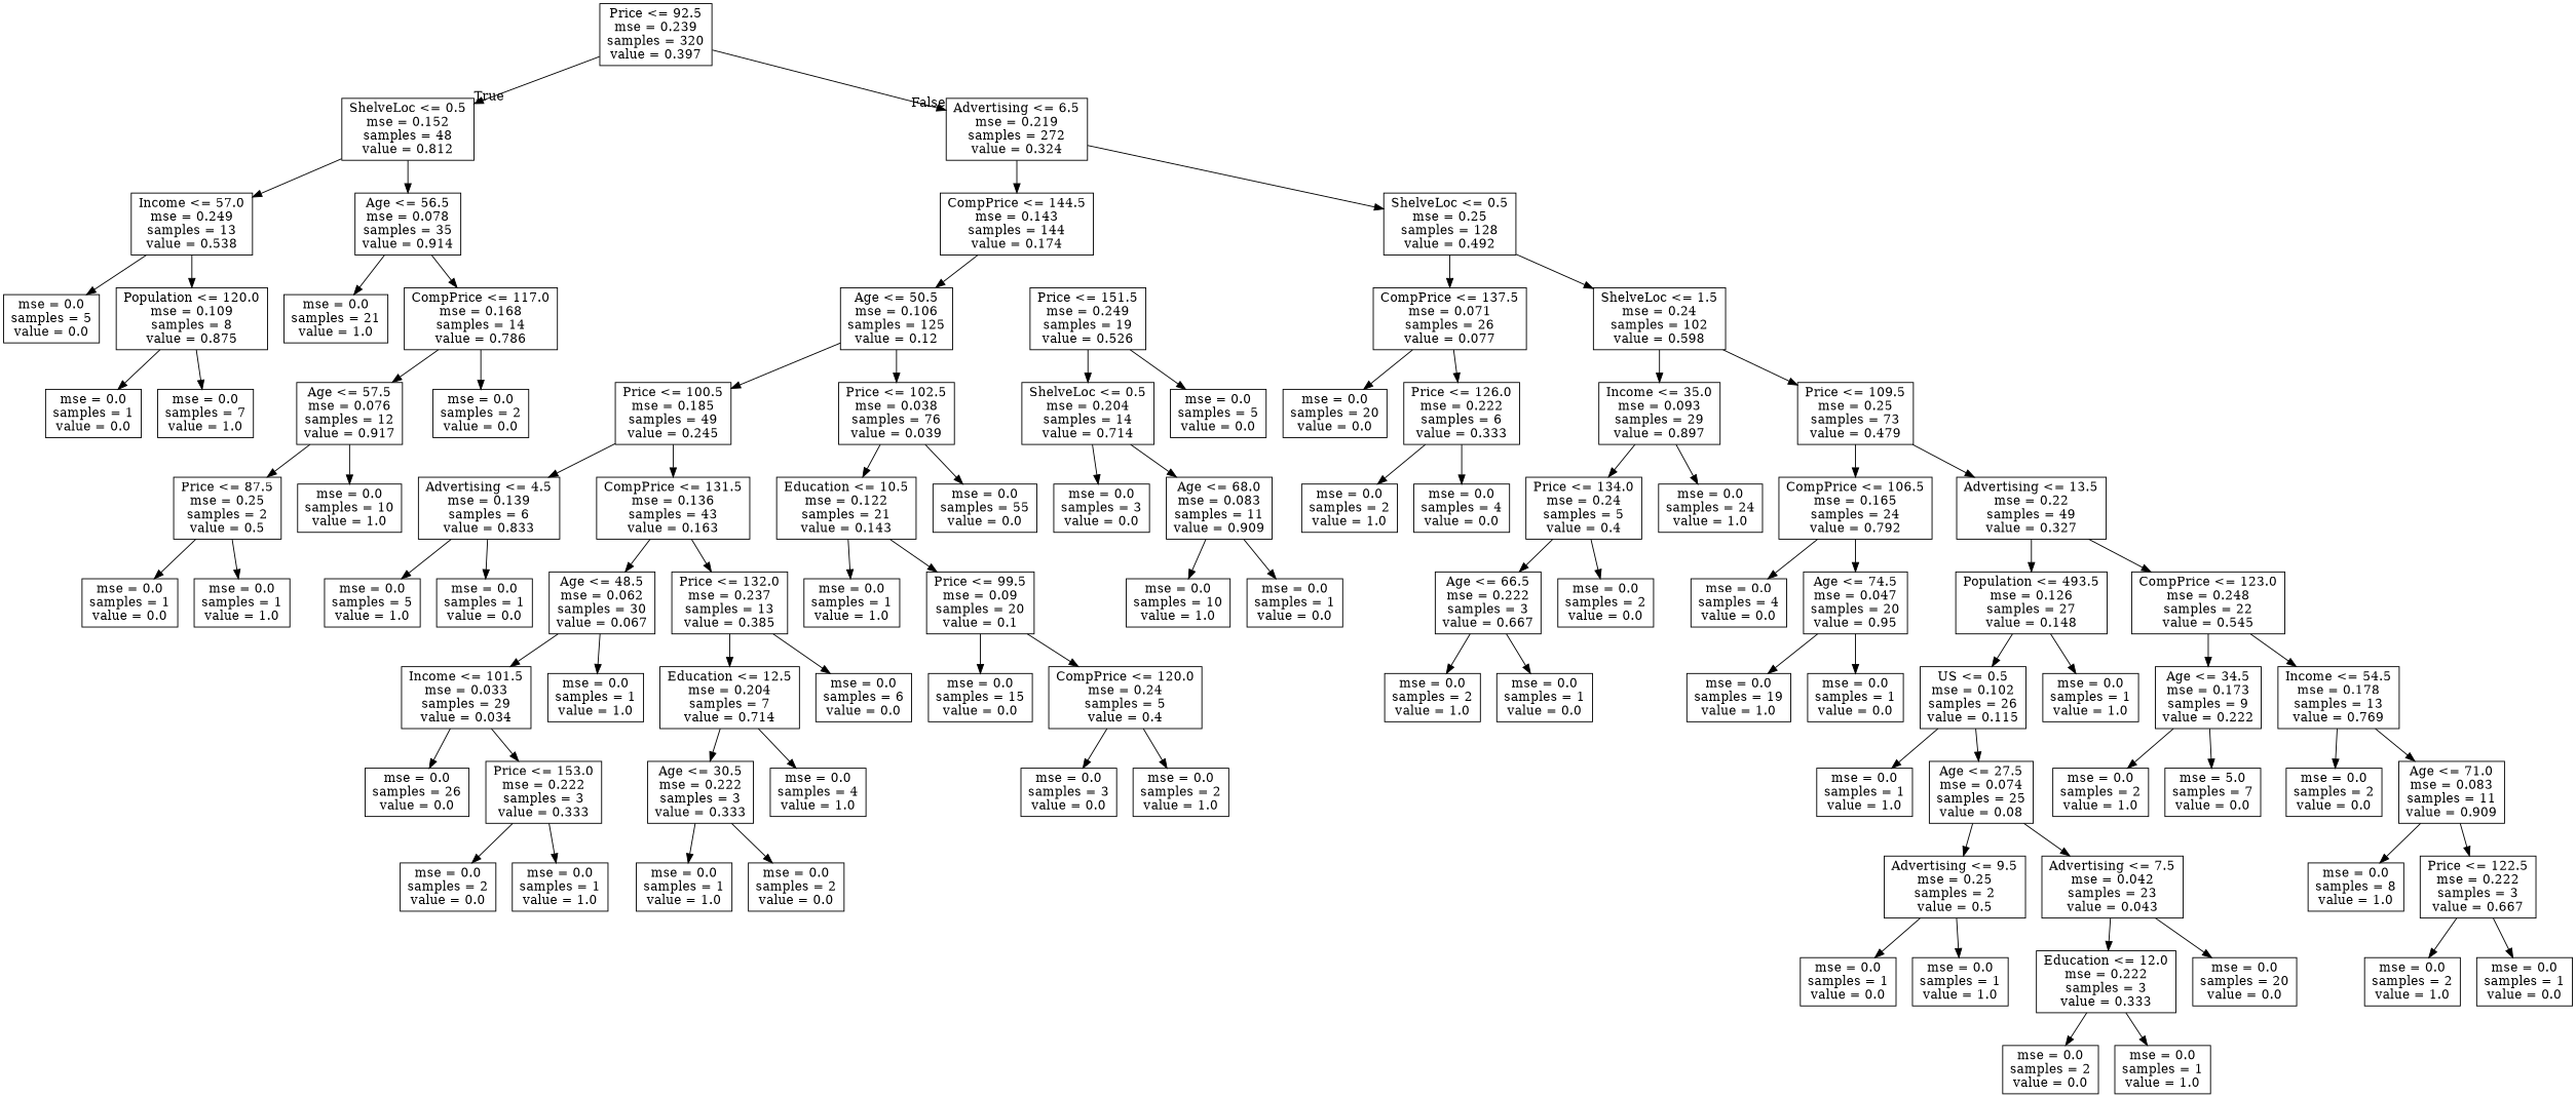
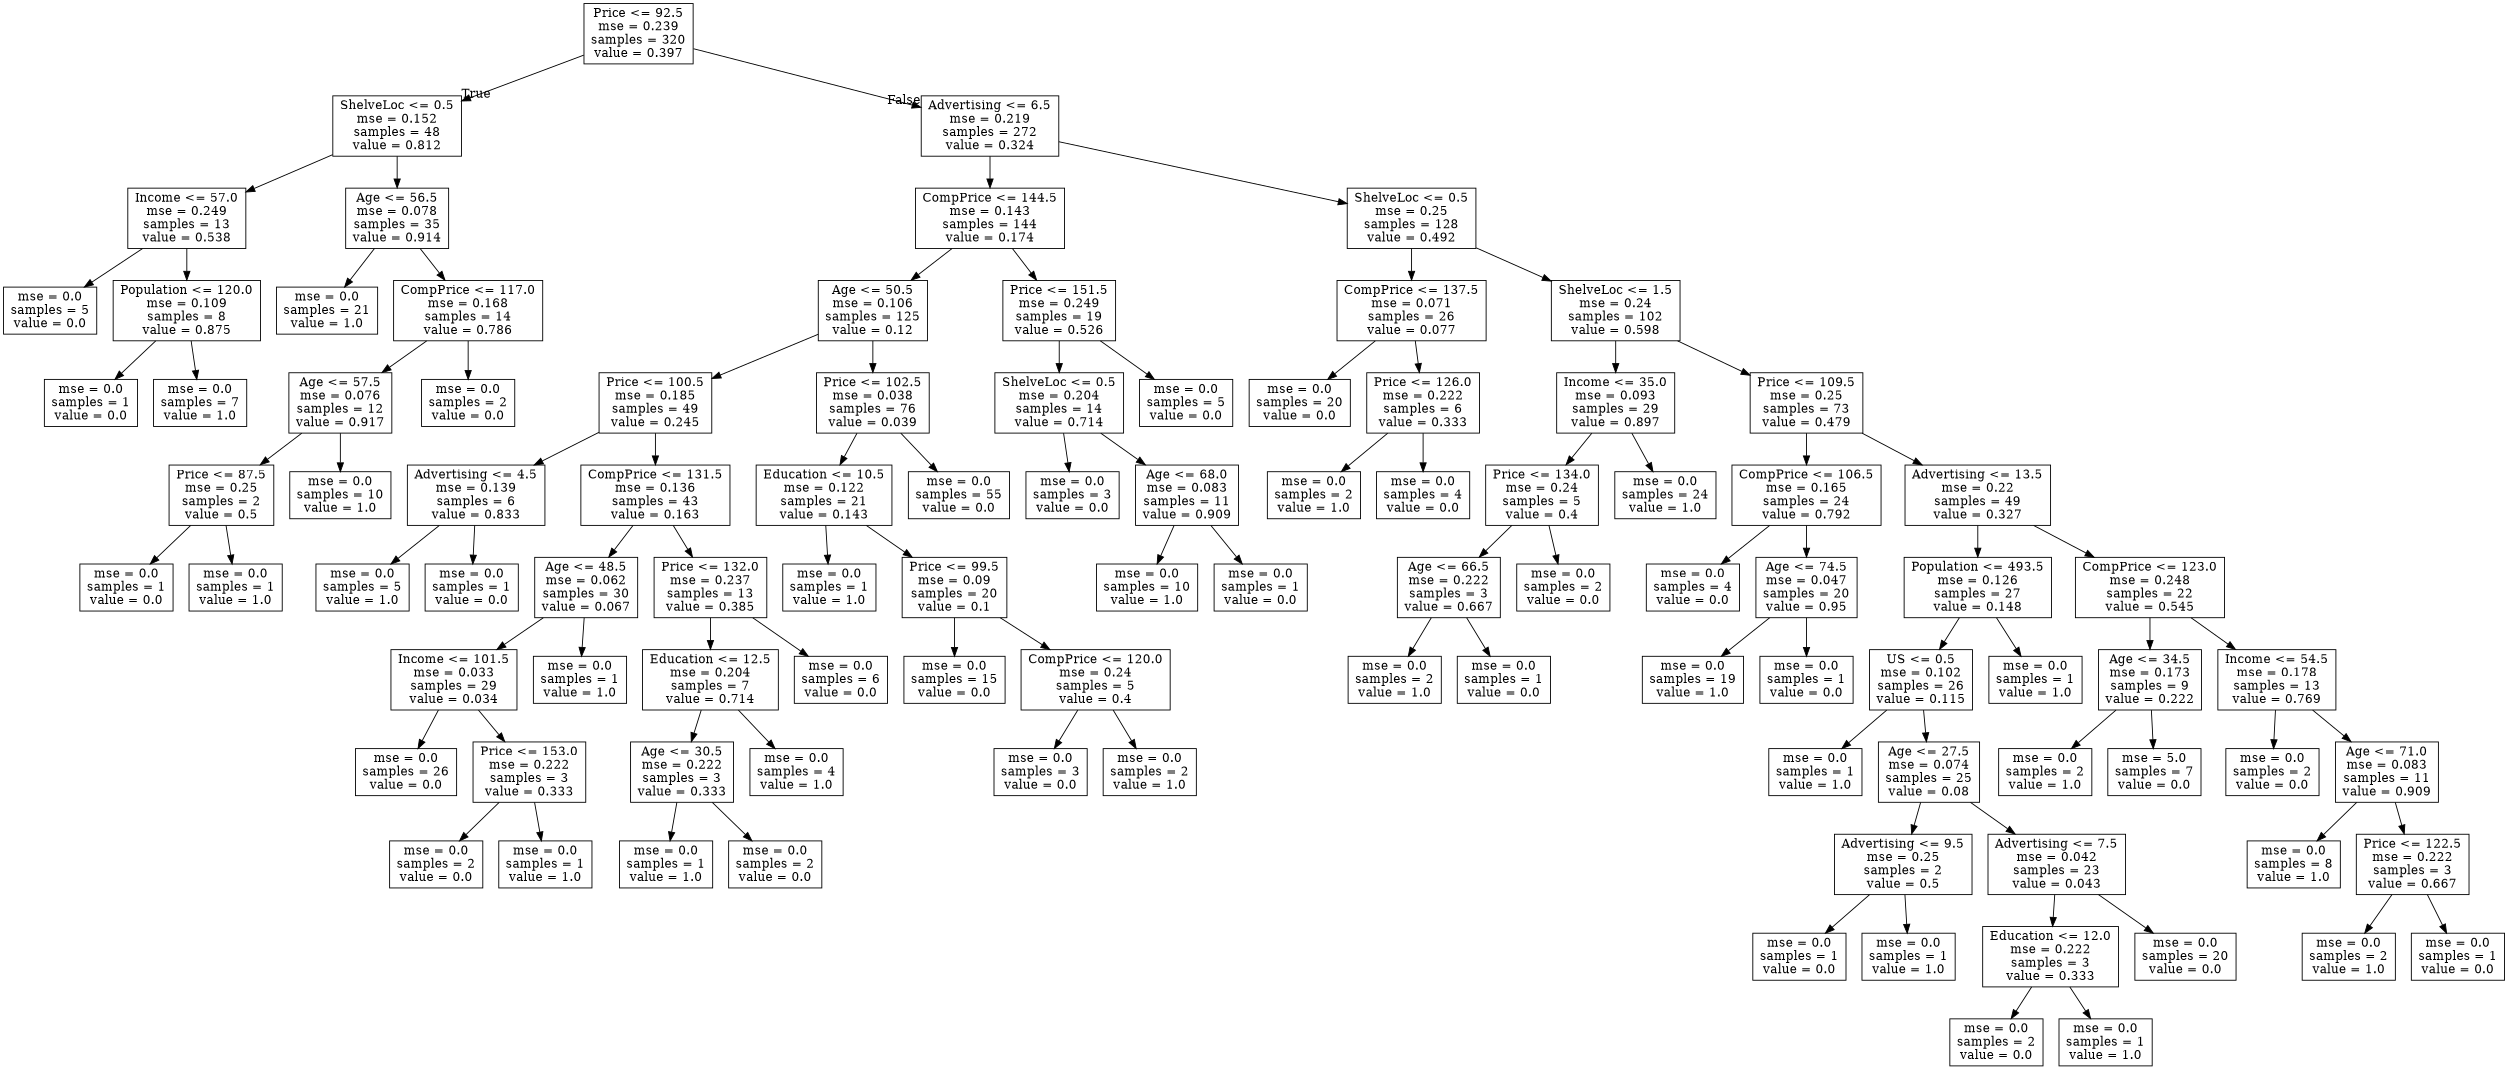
  digraph {
    node [shape=box]
    n1 [label="Price <= 92.5\nmse = 0.239\nsamples = 320\nvalue = 0.397"]
    n2 [label="ShelveLoc <= 0.5\nmse = 0.152\nsamples = 48\nvalue = 0.812"]
    n3 [label="Advertising <= 6.5\nmse = 0.219\nsamples = 272\nvalue = 0.324"]
    n4 [label="Income <= 57.0\nmse = 0.249\nsamples = 13\nvalue = 0.538"]
    n5 [label="Age <= 56.5\nmse = 0.078\nsamples = 35\nvalue = 0.914"]
    n6 [label="CompPrice <= 144.5\nmse = 0.143\nsamples = 144\nvalue = 0.174"]
    n7 [label="ShelveLoc <= 0.5\nmse = 0.25\nsamples = 128\nvalue = 0.492"]
    n8 [label="mse = 0.0\nsamples = 5\nvalue = 0.0"]
    n9 [label="Population <= 120.0\nmse = 0.109\nsamples = 8\nvalue = 0.875"]
    n10 [label="mse = 0.0\nsamples = 21\nvalue = 1.0"]
    n11 [label="CompPrice <= 117.0\nmse = 0.168\nsamples = 14\nvalue = 0.786"]
    n12 [label="mse = 0.0\nsamples = 1\nvalue = 0.0"]
    n13 [label="mse = 0.0\nsamples = 7\nvalue = 1.0"]
    n14 [label="Age <= 57.5\nmse = 0.076\nsamples = 12\nvalue = 0.917"]
    n15 [label="mse = 0.0\nsamples = 2\nvalue = 0.0"]
    n16 [label="Price <= 87.5\nmse = 0.25\nsamples = 2\nvalue = 0.5"]
    n17 [label="mse = 0.0\nsamples = 10\nvalue = 1.0"]
    n18 [label="mse = 0.0\nsamples = 1\nvalue = 0.0"]
    n19 [label="mse = 0.0\nsamples = 1\nvalue = 1.0"]
    n20 [label="Age <= 50.5\nmse = 0.106\nsamples = 125\nvalue = 0.12"]
    n21 [label="Price <= 151.5\nmse = 0.249\nsamples = 19\nvalue = 0.526"]
    n22 [label="CompPrice <= 137.5\nmse = 0.071\nsamples = 26\nvalue = 0.077"]
    n23 [label="ShelveLoc <= 1.5\nmse = 0.24\nsamples = 102\nvalue = 0.598"]
    n24 [label="Price <= 100.5\nmse = 0.185\nsamples = 49\nvalue = 0.245"]
    n25 [label="Price <= 102.5\nmse = 0.038\nsamples = 76\nvalue = 0.039"]
    n26 [label="ShelveLoc <= 0.5\nmse = 0.204\nsamples = 14\nvalue = 0.714"]
    n27 [label="mse = 0.0\nsamples = 5\nvalue = 0.0"]
    n28 [label="Advertising <= 4.5\nmse = 0.139\nsamples = 6\nvalue = 0.833"]
    n29 [label="CompPrice <= 131.5\nmse = 0.136\nsamples = 43\nvalue = 0.163"]
    n30 [label="Education <= 10.5\nmse = 0.122\nsamples = 21\nvalue = 0.143"]
    n31 [label="mse = 0.0\nsamples = 55\nvalue = 0.0"]
    n32 [label="mse = 0.0\nsamples = 5\nvalue = 1.0"]
    n33 [label="mse = 0.0\nsamples = 1\nvalue = 0.0"]
    n34 [label="Age <= 48.5\nmse = 0.062\nsamples = 30\nvalue = 0.067"]
    n35 [label="Price <= 132.0\nmse = 0.237\nsamples = 13\nvalue = 0.385"]
    n36 [label="Income <= 101.5\nmse = 0.033\nsamples = 29\nvalue = 0.034"]
    n37 [label="mse = 0.0\nsamples = 1\nvalue = 1.0"]
    n38 [label="Education <= 12.5\nmse = 0.204\nsamples = 7\nvalue = 0.714"]
    n39 [label="mse = 0.0\nsamples = 6\nvalue = 0.0"]
    n40 [label="mse = 0.0\nsamples = 26\nvalue = 0.0"]
    n41 [label="Price <= 153.0\nmse = 0.222\nsamples = 3\nvalue = 0.333"]
    n42 [label="mse = 0.0\nsamples = 2\nvalue = 0.0"]
    n43 [label="mse = 0.0\nsamples = 1\nvalue = 1.0"]
    n44 [label="Age <= 30.5\nmse = 0.222\nsamples = 3\nvalue = 0.333"]
    n45 [label="mse = 0.0\nsamples = 4\nvalue = 1.0"]
    n46 [label="mse = 0.0\nsamples = 1\nvalue = 1.0"]
    n47 [label="mse = 0.0\nsamples = 2\nvalue = 0.0"]
    n48 [label="mse = 0.0\nsamples = 1\nvalue = 1.0"]
    n49 [label="Price <= 99.5\nmse = 0.09\nsamples = 20\nvalue = 0.1"]
    n50 [label="mse = 0.0\nsamples = 15\nvalue = 0.0"]
    n51 [label="CompPrice <= 120.0\nmse = 0.24\nsamples = 5\nvalue = 0.4"]
    n52 [label="mse = 0.0\nsamples = 3\nvalue = 0.0"]
    n53 [label="mse = 0.0\nsamples = 2\nvalue = 1.0"]
    n54 [label="mse = 0.0\nsamples = 3\nvalue = 0.0"]
    n55 [label="Age <= 68.0\nmse = 0.083\nsamples = 11\nvalue = 0.909"]
    n56 [label="mse = 0.0\nsamples = 10\nvalue = 1.0"]
    n57 [label="mse = 0.0\nsamples = 1\nvalue = 0.0"]
    n58 [label="mse = 0.0\nsamples = 20\nvalue = 0.0"]
    n59 [label="Price <= 126.0\nmse = 0.222\nsamples = 6\nvalue = 0.333"]
    n60 [label="Income <= 35.0\nmse = 0.093\nsamples = 29\nvalue = 0.897"]
    n61 [label="Price <= 109.5\nmse = 0.25\nsamples = 73\nvalue = 0.479"]
    n62 [label="mse = 0.0\nsamples = 2\nvalue = 1.0"]
    n63 [label="mse = 0.0\nsamples = 4\nvalue = 0.0"]
    n64 [label="Price <= 134.0\nmse = 0.24\nsamples = 5\nvalue = 0.4"]
    n65 [label="mse = 0.0\nsamples = 24\nvalue = 1.0"]
    n66 [label="CompPrice <= 106.5\nmse = 0.165\nsamples = 24\nvalue = 0.792"]
    n67 [label="Advertising <= 13.5\nmse = 0.22\nsamples = 49\nvalue = 0.327"]
    n68 [label="Age <= 66.5\nmse = 0.222\nsamples = 3\nvalue = 0.667"]
    n69 [label="mse = 0.0\nsamples = 2\nvalue = 0.0"]
    n70 [label="mse = 0.0\nsamples = 2\nvalue = 1.0"]
    n71 [label="mse = 0.0\nsamples = 1\nvalue = 0.0"]
    n72 [label="mse = 0.0\nsamples = 4\nvalue = 0.0"]
    n73 [label="Age <= 74.5\nmse = 0.047\nsamples = 20\nvalue = 0.95"]
    n74 [label="Population <= 493.5\nmse = 0.126\nsamples = 27\nvalue = 0.148"]
    n75 [label="CompPrice <= 123.0\nmse = 0.248\nsamples = 22\nvalue = 0.545"]
    n76 [label="mse = 0.0\nsamples = 19\nvalue = 1.0"]
    n77 [label="mse = 0.0\nsamples = 1\nvalue = 0.0"]
    n78 [label="US <= 0.5\nmse = 0.102\nsamples = 26\nvalue = 0.115"]
    n79 [label="mse = 0.0\nsamples = 1\nvalue = 1.0"]
    n80 [label="Age <= 34.5\nmse = 0.173\nsamples = 9\nvalue = 0.222"]
    n81 [label="Income <= 54.5\nmse = 0.178\nsamples = 13\nvalue = 0.769"]
    n82 [label="mse = 0.0\nsamples = 1\nvalue = 1.0"]
    n83 [label="Age <= 27.5\nmse = 0.074\nsamples = 25\nvalue = 0.08"]
    n84 [label="Advertising <= 9.5\nmse = 0.25\nsamples = 2\nvalue = 0.5"]
    n85 [label="Advertising <= 7.5\nmse = 0.042\nsamples = 23\nvalue = 0.043"]
    n86 [label="mse = 0.0\nsamples = 1\nvalue = 0.0"]
    n87 [label="mse = 0.0\nsamples = 1\nvalue = 1.0"]
    n88 [label="Education <= 12.0\nmse = 0.222\nsamples = 3\nvalue = 0.333"]
    n89 [label="mse = 0.0\nsamples = 20\nvalue = 0.0"]
    n90 [label="mse = 0.0\nsamples = 2\nvalue = 0.0"]
    n91 [label="mse = 0.0\nsamples = 1\nvalue = 1.0"]
    n92 [label="mse = 0.0\nsamples = 2\nvalue = 1.0"]
    n93 [label="mse = 5.0\nsamples = 7\nvalue = 0.0"]
    n94 [label="mse = 0.0\nsamples = 2\nvalue = 0.0"]
    n95 [label="Age <= 71.0\nmse = 0.083\nsamples = 11\nvalue = 0.909"]
    n96 [label="mse = 0.0\nsamples = 8\nvalue = 1.0"]
    n97 [label="Price <= 122.5\nmse = 0.222\nsamples = 3\nvalue = 0.667"]
    n98 [label="mse = 0.0\nsamples = 2\nvalue = 1.0"]
    n99 [label="mse = 0.0\nsamples = 1\nvalue = 0.0"]
    n1 -> n2 [headlabel=True labelangle=45 labeldistance=2.5]
    n1 -> n3 [headlabel=False labelangle=-45 labeldistance=2.5]
    n2 -> n4
    n2 -> n5
    n3 -> n6
    n3 -> n7
    n4 -> n8
    n4 -> n9
    n5 -> n10
    n5 -> n11
    n6 -> n20
+   n6 -> n21
    n7 -> n22
    n7 -> n23
    n9 -> n12
    n9 -> n13
    n11 -> n14
    n11 -> n15
    n14 -> n16
    n14 -> n17
    n16 -> n18
    n16 -> n19
    n20 -> n24
    n20 -> n25
    n21 -> n26
    n21 -> n27
    n22 -> n58
    n22 -> n59
    n23 -> n60
    n23 -> n61
    n24 -> n28
    n24 -> n29
    n25 -> n30
    n25 -> n31
    n26 -> n54
    n26 -> n55
    n28 -> n32
    n28 -> n33
    n29 -> n34
    n29 -> n35
    n30 -> n48
    n30 -> n49
    n34 -> n36
    n34 -> n37
    n35 -> n38
    n35 -> n39
    n36 -> n40
    n36 -> n41
    n38 -> n44
    n38 -> n45
    n41 -> n42
    n41 -> n43
    n44 -> n46
    n44 -> n47
    n49 -> n50
    n49 -> n51
    n51 -> n52
    n51 -> n53
    n55 -> n56
    n55 -> n57
    n59 -> n62
    n59 -> n63
    n60 -> n64
    n60 -> n65
    n61 -> n66
    n61 -> n67
    n64 -> n68
    n64 -> n69
    n66 -> n72
    n66 -> n73
    n67 -> n74
    n67 -> n75
    n68 -> n70
    n68 -> n71
    n73 -> n76
    n73 -> n77
    n74 -> n78
    n74 -> n79
    n75 -> n80
    n75 -> n81
    n78 -> n82
    n78 -> n83
    n80 -> n92
    n80 -> n93
    n81 -> n94
    n81 -> n95
    n83 -> n84
    n83 -> n85
    n84 -> n86
    n84 -> n87
    n85 -> n88
    n85 -> n89
    n88 -> n90
    n88 -> n91
    n95 -> n96
    n95 -> n97
    n97 -> n98
    n97 -> n99
  }
